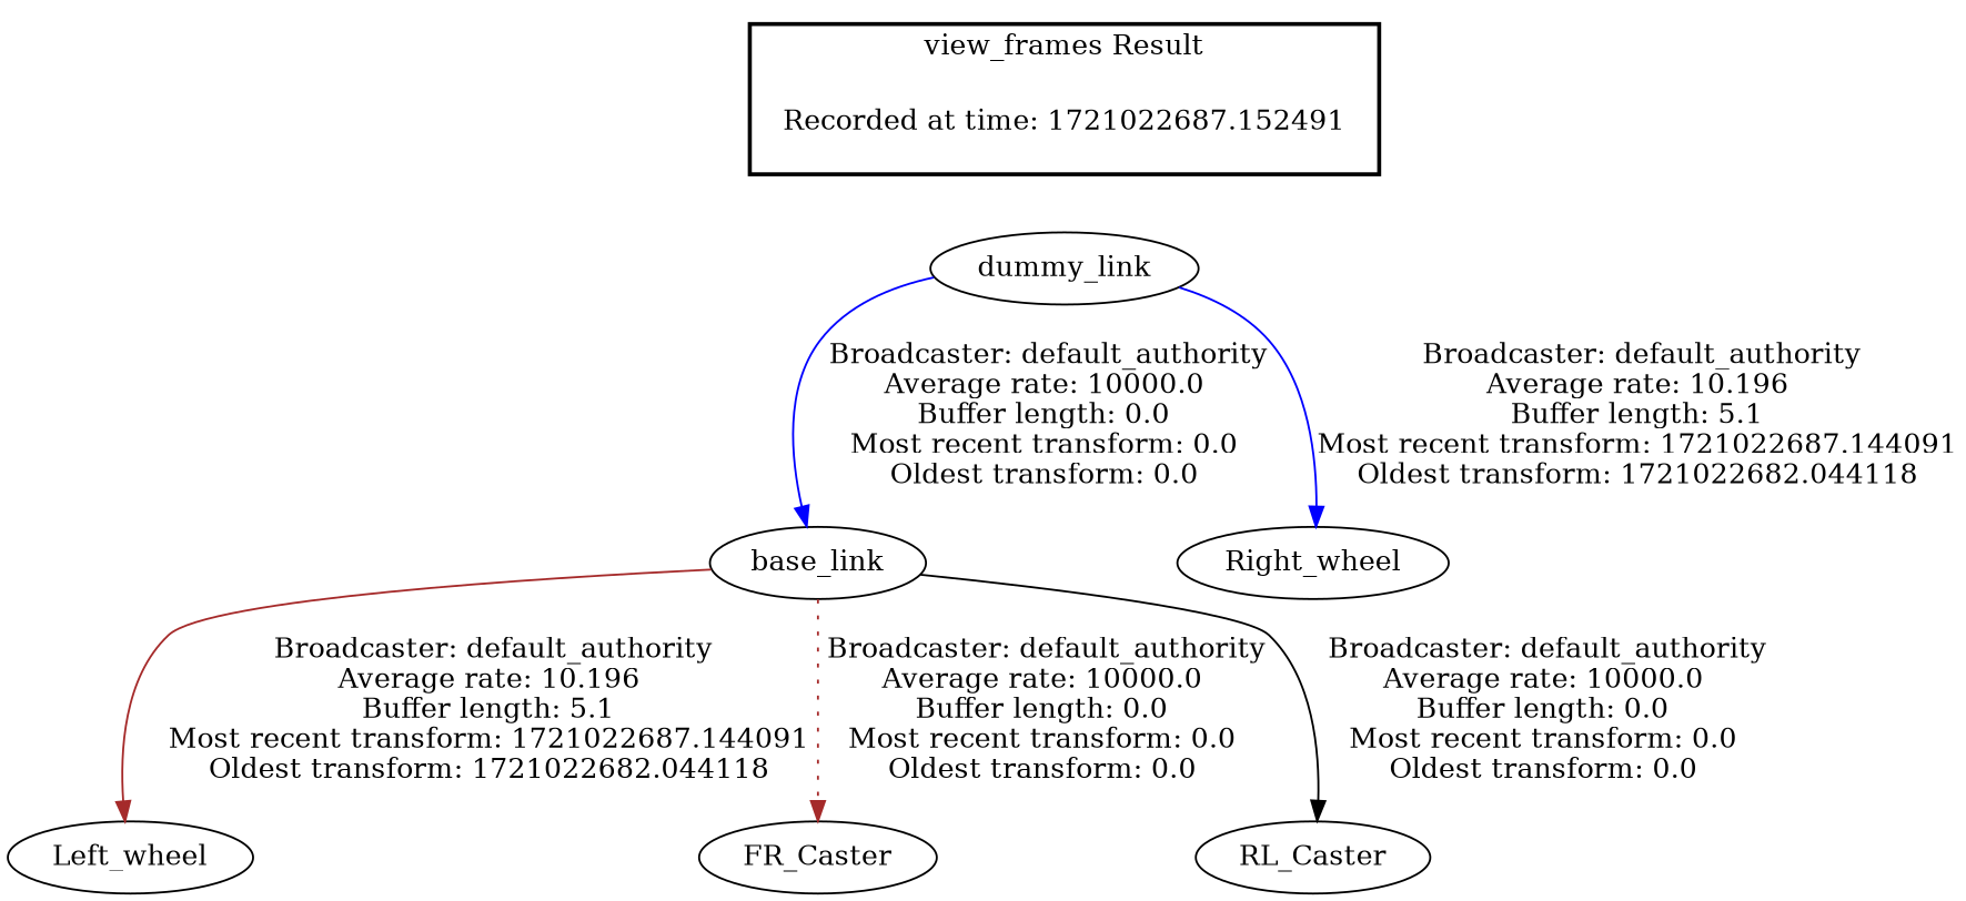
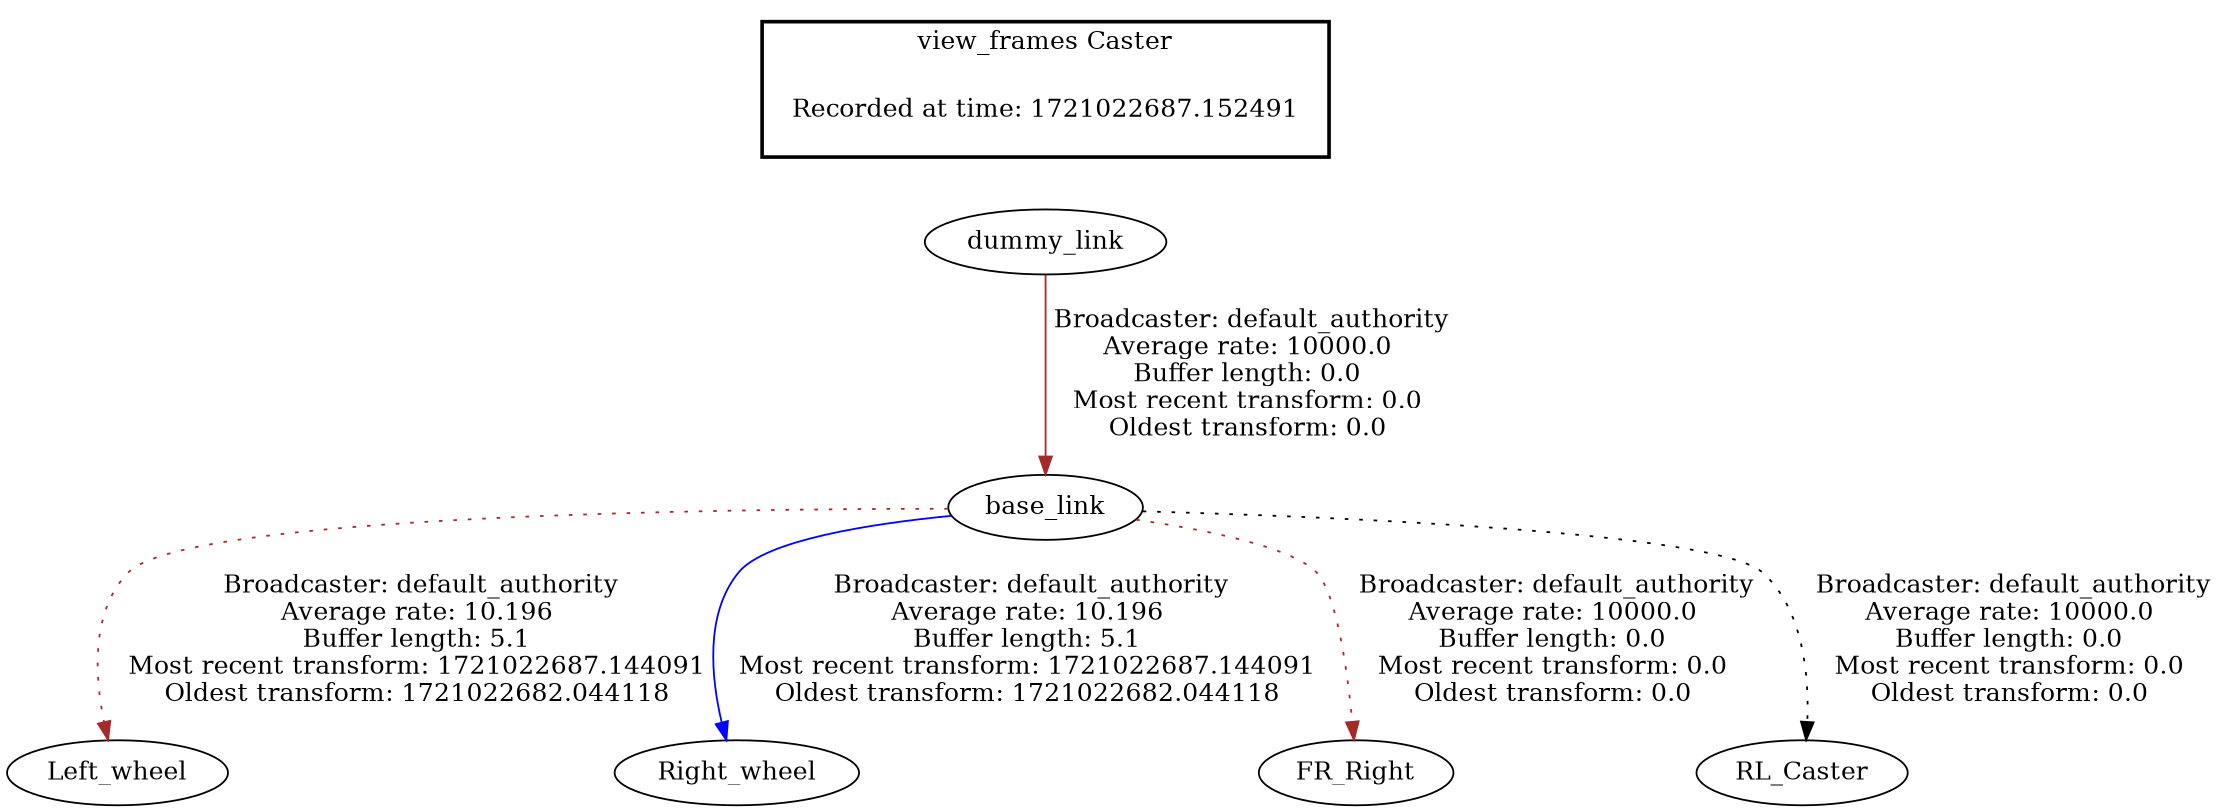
  digraph {
    edge [style=solid color=blue]
    "Recorded at time: 1721022687.152491" [shape=plaintext]
    dummy_link
    base_link
    Left_wheel
    Right_wheel
-   FR_Caster
+   FR_Caster [label=FR_Right]
    RL_Caster
    subgraph cluster_1 {
      color=black
-     label="view_frames Result"
+     label="view_frames Caster"
      style=bold
      "Recorded at time: 1721022687.152491"
    }
    "Recorded at time: 1721022687.152491" -> dummy_link [style=invis color=""]
-   dummy_link -> base_link [label=" Broadcaster: default_authority\nAverage rate: 10000.0\nBuffer length: 0.0\nMost recent transform: 0.0\nOldest transform: 0.0\n"]
-   base_link -> Left_wheel [color=brown label=" Broadcaster: default_authority\nAverage rate: 10.196\nBuffer length: 5.1\nMost recent transform: 1721022687.144091\nOldest transform: 1721022682.044118\n"]
-   dummy_link -> Right_wheel [label=" Broadcaster: default_authority\nAverage rate: 10.196\nBuffer length: 5.1\nMost recent transform: 1721022687.144091\nOldest transform: 1721022682.044118\n"]
+   dummy_link -> base_link [color=brown label=" Broadcaster: default_authority\nAverage rate: 10000.0\nBuffer length: 0.0\nMost recent transform: 0.0\nOldest transform: 0.0\n"]
+   base_link -> Left_wheel [color=brown label=" Broadcaster: default_authority\nAverage rate: 10.196\nBuffer length: 5.1\nMost recent transform: 1721022687.144091\nOldest transform: 1721022682.044118\n" style=dotted]
+   base_link -> Right_wheel [label=" Broadcaster: default_authority\nAverage rate: 10.196\nBuffer length: 5.1\nMost recent transform: 1721022687.144091\nOldest transform: 1721022682.044118\n"]
    base_link -> FR_Caster [color=brown label=" Broadcaster: default_authority\nAverage rate: 10000.0\nBuffer length: 0.0\nMost recent transform: 0.0\nOldest transform: 0.0\n" style=dotted]
-   base_link -> RL_Caster [color=black label=" Broadcaster: default_authority\nAverage rate: 10000.0\nBuffer length: 0.0\nMost recent transform: 0.0\nOldest transform: 0.0\n"]
+   base_link -> RL_Caster [color=black label=" Broadcaster: default_authority\nAverage rate: 10000.0\nBuffer length: 0.0\nMost recent transform: 0.0\nOldest transform: 0.0\n" style=dotted]
  }
